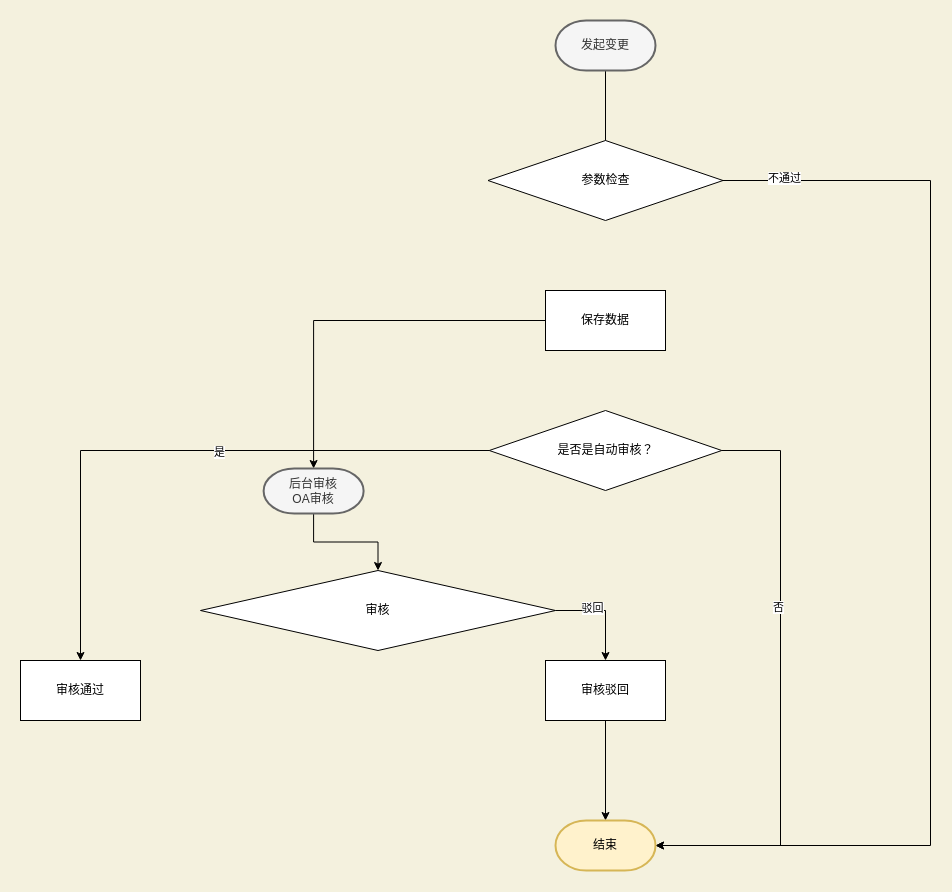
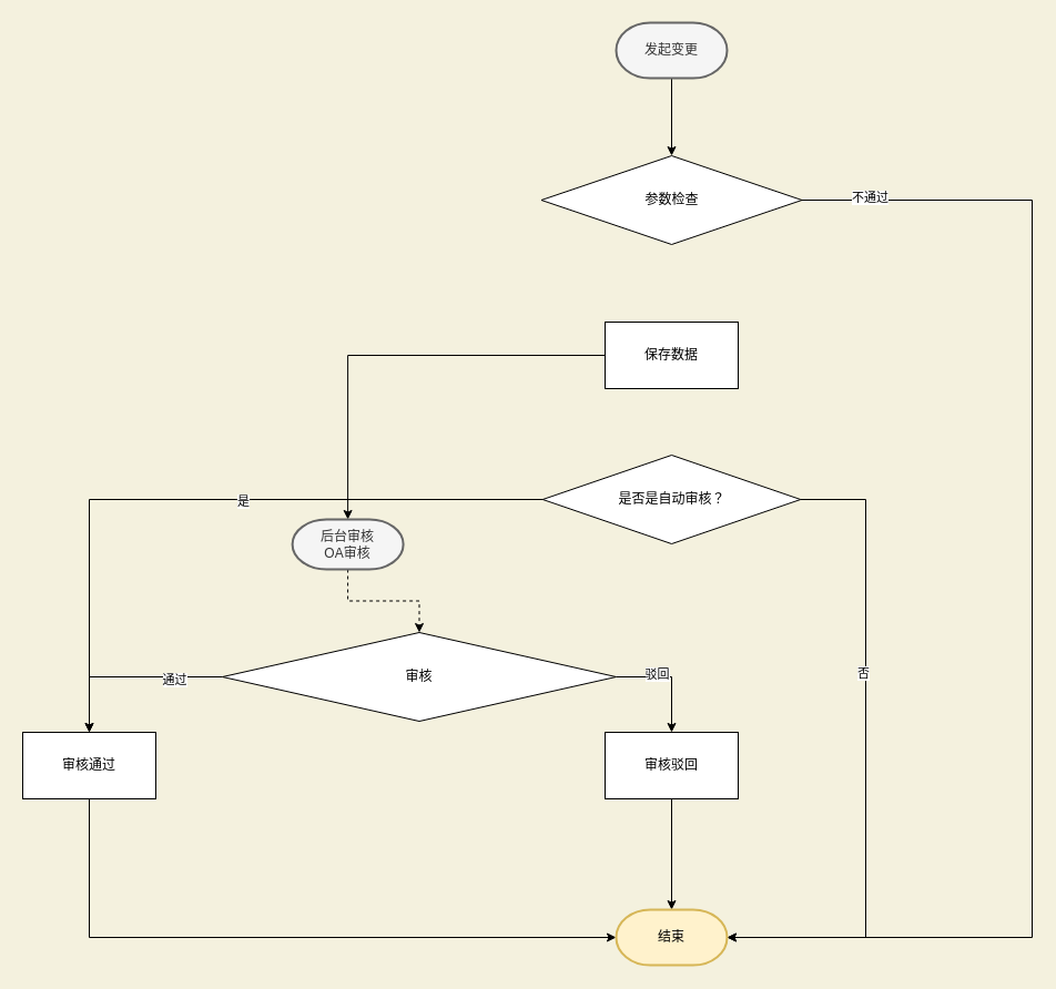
  <mxCell id="0" />
  <mxCell id="1" parent="0" />
  <mxCell id="2" style="edgeStyle=orthogonalEdgeStyle;rounded=0;orthogonalLoop=1;jettySize=auto;html=1;" edge="1" parent="1" source="4" target="16"><mxGeometry relative="1" as="geometry"><Array as="points"><mxPoint x="930" y="180" /><mxPoint x="930" y="845" /></Array></mxGeometry></mxCell>
  <mxCell id="3" value="不通过" style="edgeLabel;html=1;align=center;verticalAlign=middle;resizable=0;points=[];" vertex="1" connectable="0" parent="2"><mxGeometry x="-0.894" y="3" relative="1" as="geometry"><mxPoint as="offset" /></mxGeometry></mxCell>
  <mxCell id="4" value="参数检查" style="rhombus;whiteSpace=wrap;html=1;" vertex="1" parent="1"><mxGeometry x="487.5" y="140" width="235" height="80" as="geometry" /></mxCell>
+ <mxCell id="5" style="edgeStyle=orthogonalEdgeStyle;rounded=0;orthogonalLoop=1;jettySize=auto;html=1;entryX=0;entryY=0.5;entryDx=0;entryDy=0;entryPerimeter=0;" edge="1" parent="1" source="6" target="16"><mxGeometry relative="1" as="geometry"><Array as="points"><mxPoint x="80" y="845" /></Array></mxGeometry></mxCell>
  <mxCell id="6" value="审核通过" style="rounded=0;whiteSpace=wrap;html=1;" vertex="1" parent="1"><mxGeometry x="20" y="660" width="120" height="60" as="geometry" /></mxCell>
  <mxCell id="7" value="" style="edgeStyle=orthogonalEdgeStyle;rounded=0;orthogonalLoop=1;jettySize=auto;html=1;" edge="1" parent="1" source="11" target="6"><mxGeometry relative="1" as="geometry" /></mxCell>
  <mxCell id="8" value="是" style="edgeLabel;html=1;align=center;verticalAlign=middle;resizable=0;points=[];" vertex="1" connectable="0" parent="7"><mxGeometry x="-0.128" y="1" relative="1" as="geometry"><mxPoint as="offset" /></mxGeometry></mxCell>
  <mxCell id="9" style="edgeStyle=orthogonalEdgeStyle;rounded=0;orthogonalLoop=1;jettySize=auto;html=1;" edge="1" parent="1" source="11" target="16"><mxGeometry relative="1" as="geometry"><Array as="points"><mxPoint x="780" y="450" /><mxPoint x="780" y="845" /></Array></mxGeometry></mxCell>
  <mxCell id="10" value="否" style="edgeLabel;html=1;align=center;verticalAlign=middle;resizable=0;points=[];" vertex="1" connectable="0" parent="9"><mxGeometry x="-0.258" y="-3" relative="1" as="geometry"><mxPoint as="offset" /></mxGeometry></mxCell>
  <mxCell id="11" value="是否是自动审核？" style="rhombus;whiteSpace=wrap;html=1;" vertex="1" parent="1"><mxGeometry x="488.75" y="410" width="232.5" height="80" as="geometry" /></mxCell>
  <mxCell id="12" style="edgeStyle=orthogonalEdgeStyle;rounded=0;orthogonalLoop=1;jettySize=auto;html=1;entryX=0.5;entryY=0;entryDx=0;entryDy=0;entryPerimeter=0;" edge="1" parent="1" source="13" target="16"><mxGeometry relative="1" as="geometry" /></mxCell>
  <mxCell id="13" value="审核驳回" style="rounded=0;whiteSpace=wrap;html=1;" vertex="1" parent="1"><mxGeometry x="545" y="660" width="120" height="60" as="geometry" /></mxCell>
- <mxCell id="14" value="" style="edgeStyle=orthogonalEdgeStyle;rounded=0;orthogonalLoop=1;jettySize=auto;html=1;endArrow=none;" edge="1" parent="1" source="15" target="4"><mxGeometry relative="1" as="geometry" /></mxCell>
+ <mxCell id="14" value="" style="edgeStyle=orthogonalEdgeStyle;rounded=0;orthogonalLoop=1;jettySize=auto;html=1;" edge="1" parent="1" source="15" target="4"><mxGeometry relative="1" as="geometry" /></mxCell>
  <mxCell id="15" value="发起变更" style="strokeWidth=2;html=1;shape=mxgraph.flowchart.terminator;whiteSpace=wrap;fillColor=#f5f5f5;strokeColor=#666666;fontColor=#333333;" vertex="1" parent="1"><mxGeometry x="555" y="20" width="100" height="50" as="geometry" /></mxCell>
  <mxCell id="16" value="结束" style="strokeWidth=2;html=1;shape=mxgraph.flowchart.terminator;whiteSpace=wrap;fillColor=#fff2cc;strokeColor=#d6b656;" vertex="1" parent="1"><mxGeometry x="555" y="820" width="100" height="50" as="geometry" /></mxCell>
  <mxCell id="17" value="" style="edgeStyle=orthogonalEdgeStyle;rounded=0;orthogonalLoop=1;jettySize=auto;html=1;" edge="1" parent="1" source="18" target="20"><mxGeometry relative="1" as="geometry" /></mxCell>
  <mxCell id="18" value="保存数据" style="rounded=0;whiteSpace=wrap;html=1;" vertex="1" parent="1"><mxGeometry x="545" y="290" width="120" height="60" as="geometry" /></mxCell>
- <mxCell id="19" style="edgeStyle=orthogonalEdgeStyle;rounded=0;orthogonalLoop=1;jettySize=auto;html=1;entryX=0.5;entryY=0;entryDx=0;entryDy=0;" edge="1" parent="1" source="20" target="25"><mxGeometry relative="1" as="geometry" /></mxCell>
+ <mxCell id="19" style="edgeStyle=orthogonalEdgeStyle;rounded=0;orthogonalLoop=1;jettySize=auto;html=1;entryX=0.5;entryY=0;entryDx=0;entryDy=0;dashed=1;" edge="1" parent="1" source="20" target="25"><mxGeometry relative="1" as="geometry" /></mxCell>
  <mxCell id="20" value="后台审核&lt;br&gt;OA审核" style="strokeWidth=2;html=1;shape=mxgraph.flowchart.terminator;whiteSpace=wrap;fillColor=#f5f5f5;strokeColor=#666666;fontColor=#333333;" vertex="1" parent="1"><mxGeometry x="263.12" y="468" width="100" height="45" as="geometry" /></mxCell>
  <mxCell id="21" style="edgeStyle=orthogonalEdgeStyle;rounded=0;orthogonalLoop=1;jettySize=auto;html=1;exitX=1;exitY=0.5;exitDx=0;exitDy=0;" edge="1" parent="1" source="25" target="13"><mxGeometry relative="1" as="geometry" /></mxCell>
  <mxCell id="22" value="驳回" style="edgeLabel;html=1;align=center;verticalAlign=middle;resizable=0;points=[];" vertex="1" connectable="0" parent="21"><mxGeometry x="-0.284" y="3" relative="1" as="geometry"><mxPoint as="offset" /></mxGeometry></mxCell>
+ <mxCell id="23" style="edgeStyle=orthogonalEdgeStyle;rounded=0;orthogonalLoop=1;jettySize=auto;html=1;exitX=0;exitY=0.5;exitDx=0;exitDy=0;" edge="1" parent="1" source="25" target="6"><mxGeometry relative="1" as="geometry" /></mxCell>
+ <mxCell id="24" value="通过" style="edgeLabel;html=1;align=center;verticalAlign=middle;resizable=0;points=[];" vertex="1" connectable="0" parent="23"><mxGeometry x="-0.485" y="2" relative="1" as="geometry"><mxPoint as="offset" /></mxGeometry></mxCell>
  <mxCell id="25" value="审核" style="rhombus;whiteSpace=wrap;html=1;" vertex="1" parent="1"><mxGeometry x="200" y="570" width="355" height="80" as="geometry" /></mxCell>
